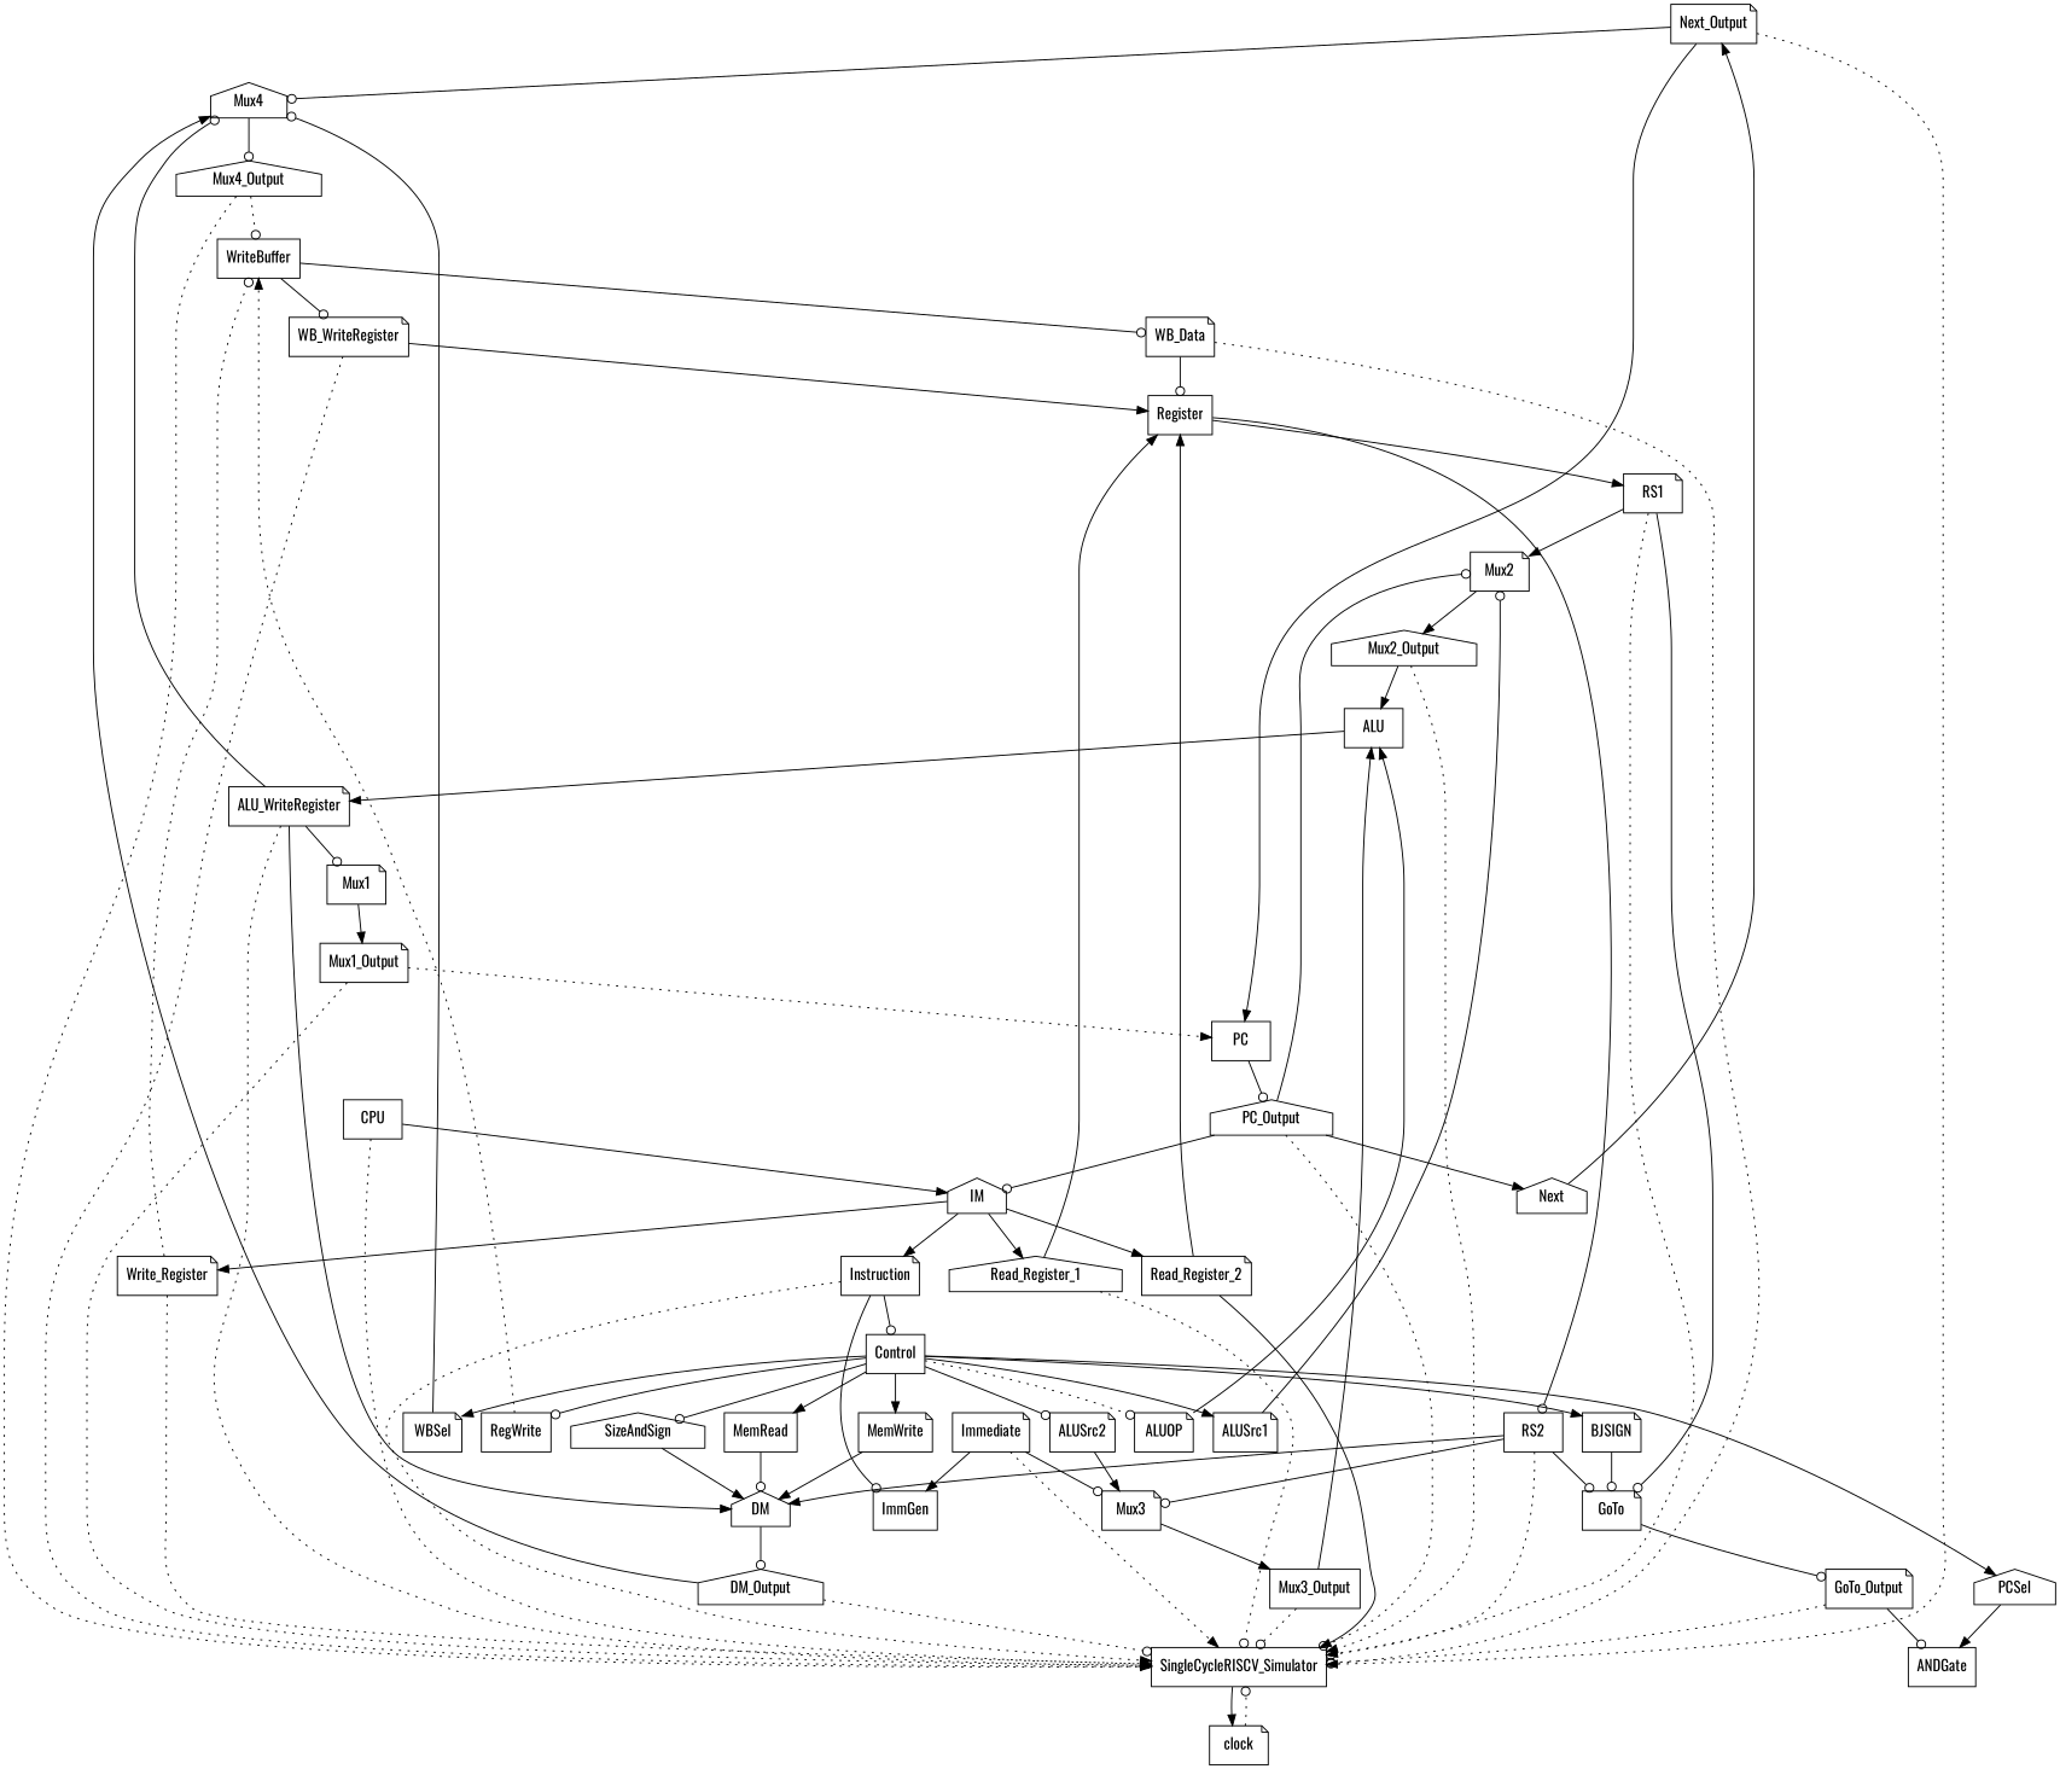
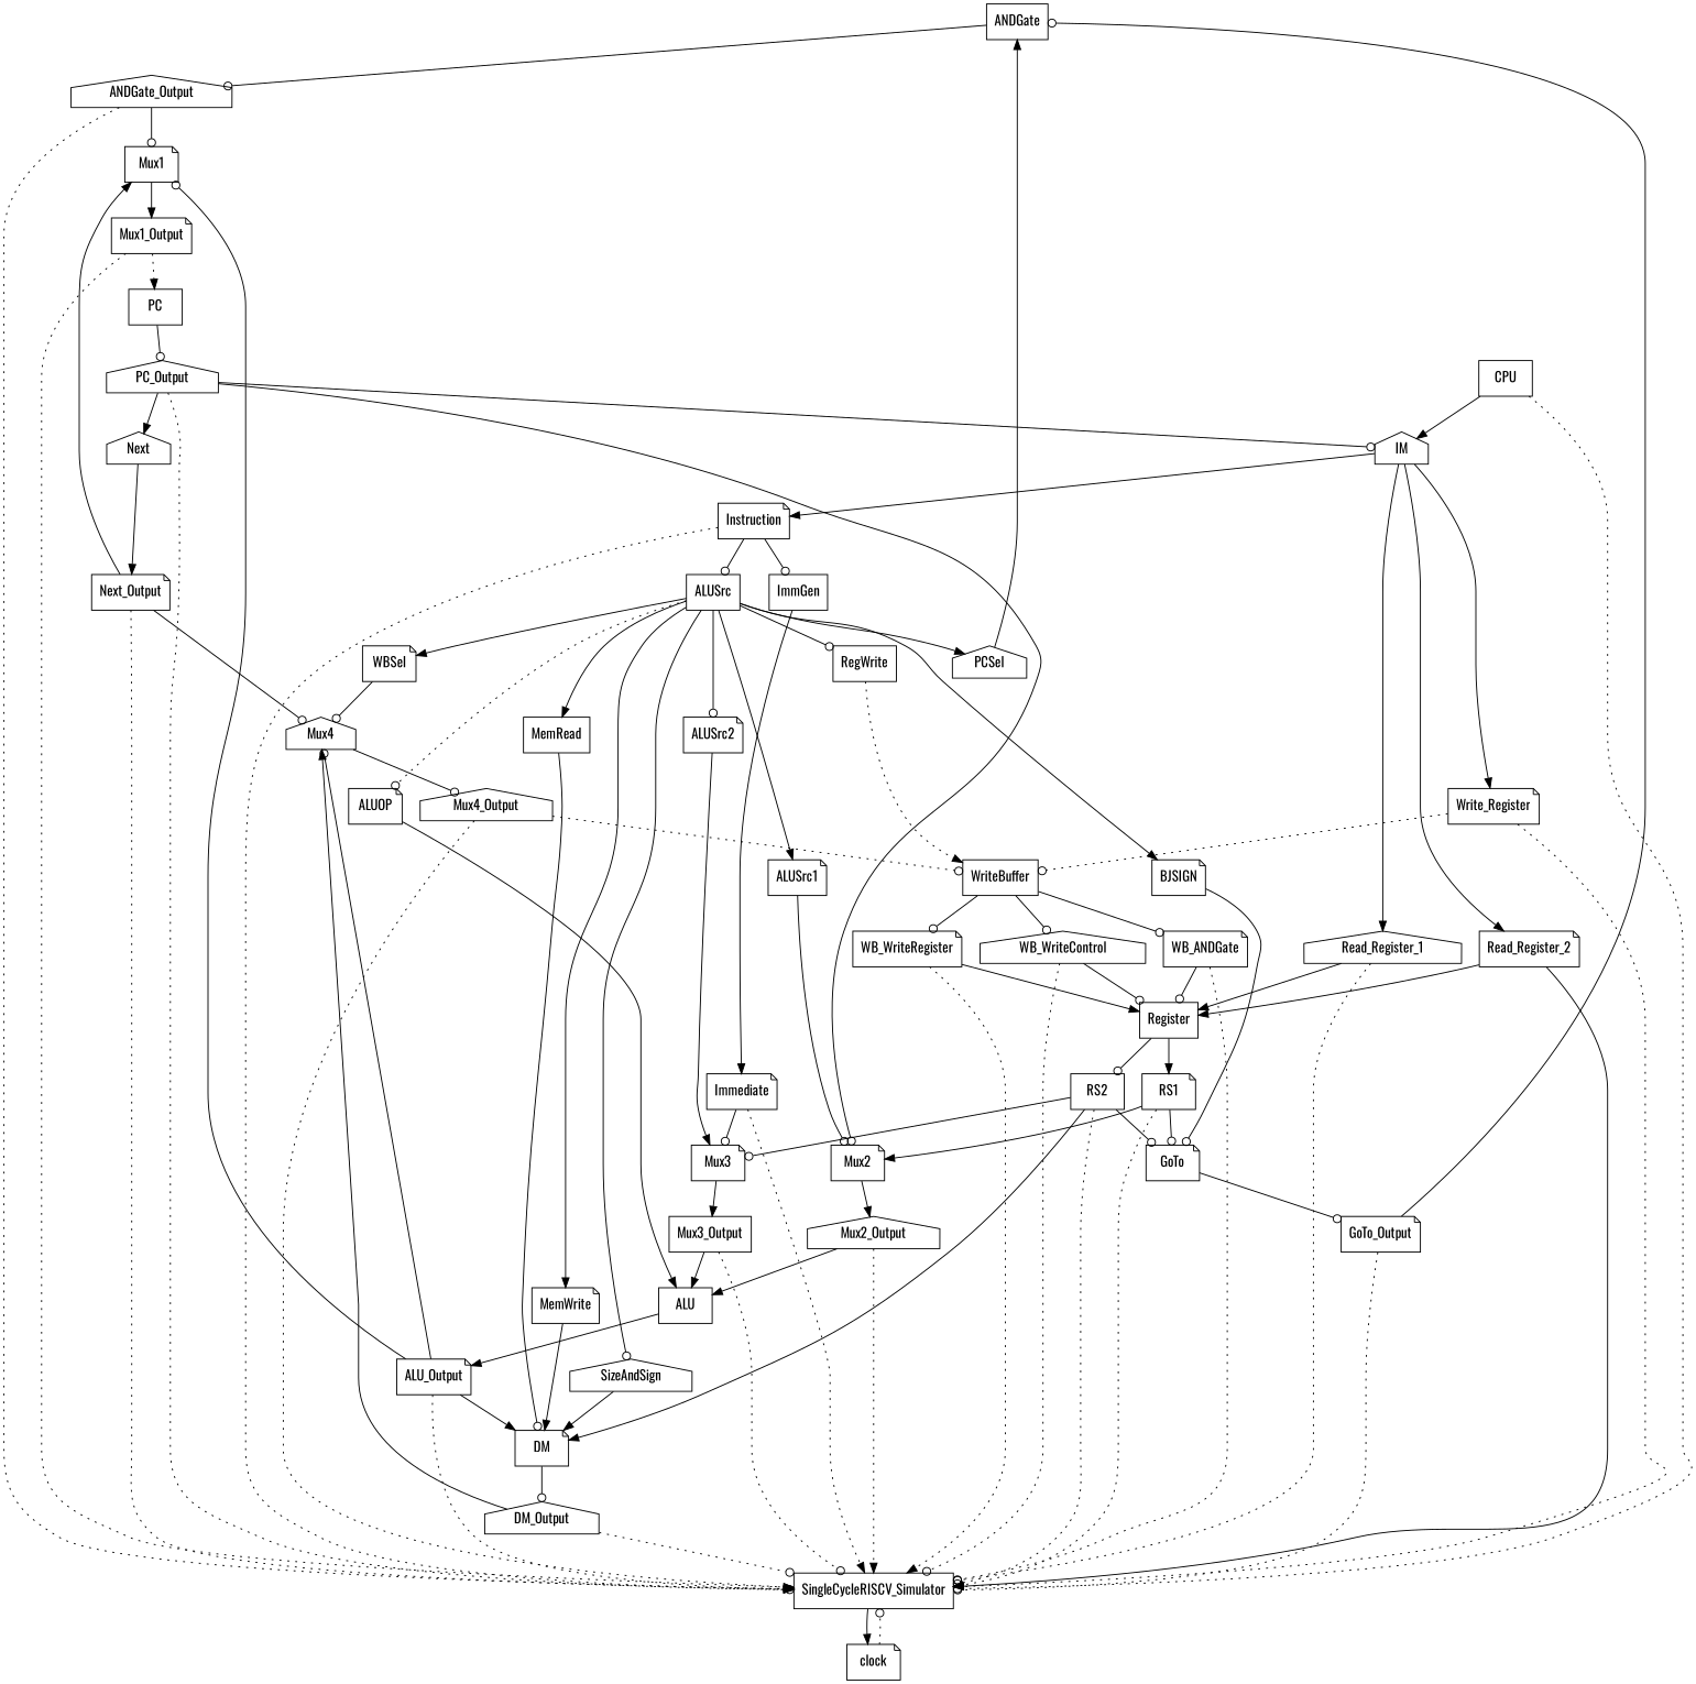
  digraph {
    fontname=Oswald
    node [fontname=Oswald shape=note]
    edge [arrowhead=normal fontname=Oswald]
    ANDGate [shape=box]
    GoTo_Output
    SingleCycleRISCV_Simulator [shape=box]
+   ANDGate_Output [shape=house]
    clock
    PCSel [shape=house]
    Next_Output
    Mux1
    Mux4 [shape=house]
    Mux1_Output
    Mux4_Output [shape=house]
-   ALU_Output [label=ALU_WriteRegister]
-   DM [shape=house]
+   ALU_Output
+   DM
    DM_Output [shape=house]
    PC_Output [shape=house]
    Next [shape=house]
    IM [shape=house]
    Mux2
    Read_Register_1 [shape=house]
    Read_Register_2
    Instruction
    Write_Register
    Mux2_Output [shape=house]
    Register [shape=box]
    RS1
    RS2 [shape=box]
-   WB_Data
+   WB_Data [label=WB_ANDGate]
    WB_WriteRegister
+   WB_WriteControl [shape=house]
    ImmGen [shape=box]
-   Control [shape=box]
+   Control [shape=box label=ALUSrc]
    Immediate
    ALUSrc1
    ALUSrc2
    ALUOP
    BJSIGN
    MemRead [shape=box]
    MemWrite
    SizeAndSign [shape=house]
    WBSel
    RegWrite [shape=box]
    GoTo
    Mux3
    Mux3_Output [shape=box]
    ALU [shape=box]
    PC [shape=box]
    WriteBuffer [shape=box]
    CPU [shape=box]
+   ANDGate -> ANDGate_Output [arrowhead=odot]
    GoTo_Output -> ANDGate [arrowhead=odot]
    GoTo_Output -> SingleCycleRISCV_Simulator [arrowhead=odot style=dotted]
    SingleCycleRISCV_Simulator -> clock
+   ANDGate_Output -> SingleCycleRISCV_Simulator [style=dotted]
+   ANDGate_Output -> Mux1 [arrowhead=odot]
    clock -> SingleCycleRISCV_Simulator [arrowhead=odot style=dotted]
    PCSel -> ANDGate
    Next_Output -> SingleCycleRISCV_Simulator [style=dotted]
-   Next_Output -> PC
+   Next_Output -> Mux1
    Next_Output -> Mux4 [arrowhead=odot]
    Mux1 -> Mux1_Output
    Mux4 -> Mux4_Output [arrowhead=odot]
    Mux1_Output -> SingleCycleRISCV_Simulator [style=dotted]
    Mux1_Output -> PC [style=dotted]
    Mux4_Output -> SingleCycleRISCV_Simulator [style=dotted]
    Mux4_Output -> WriteBuffer [arrowhead=odot style=dotted]
    ALU_Output -> SingleCycleRISCV_Simulator [style=dotted]
    ALU_Output -> Mux1 [arrowhead=odot]
    ALU_Output -> Mux4 [arrowhead=odot]
    ALU_Output -> DM
    DM -> DM_Output [arrowhead=odot]
    DM_Output -> SingleCycleRISCV_Simulator [arrowhead=odot style=dotted]
    DM_Output -> Mux4
    PC_Output -> SingleCycleRISCV_Simulator [arrowhead=odot style=dotted]
    PC_Output -> Next
    PC_Output -> IM [arrowhead=odot]
    PC_Output -> Mux2 [arrowhead=odot]
    Next -> Next_Output
    IM -> Read_Register_1
    IM -> Read_Register_2
    IM -> Instruction
    IM -> Write_Register
    Mux2 -> Mux2_Output
    Read_Register_1 -> SingleCycleRISCV_Simulator [arrowhead=odot style=dotted]
    Read_Register_1 -> Register
    Read_Register_2 -> SingleCycleRISCV_Simulator [style=solid]
    Read_Register_2 -> Register
    Instruction -> SingleCycleRISCV_Simulator [style=dotted]
    Instruction -> ImmGen [arrowhead=odot]
    Instruction -> Control [arrowhead=odot]
    Write_Register -> SingleCycleRISCV_Simulator [style=dotted]
    Write_Register -> WriteBuffer [arrowhead=odot style=dotted]
    Mux2_Output -> SingleCycleRISCV_Simulator [style=dotted]
    Mux2_Output -> ALU
    Register -> RS1
    Register -> RS2 [arrowhead=odot]
    RS1 -> SingleCycleRISCV_Simulator [style=dotted]
    RS1 -> Mux2
    RS1 -> GoTo [arrowhead=odot]
    RS2 -> SingleCycleRISCV_Simulator [arrowhead=odot style=dotted]
    RS2 -> DM
    RS2 -> GoTo [arrowhead=odot]
    RS2 -> Mux3 [arrowhead=odot]
    WB_Data -> SingleCycleRISCV_Simulator [arrowhead=odot style=dotted]
    WB_Data -> Register [arrowhead=odot]
    WB_WriteRegister -> SingleCycleRISCV_Simulator [style=dotted]
    WB_WriteRegister -> Register
-   Immediate -> ImmGen
+   WB_WriteControl -> SingleCycleRISCV_Simulator [arrowhead=odot style=dotted]
+   WB_WriteControl -> Register [arrowhead=odot]
+   ImmGen -> Immediate
    Control -> PCSel
    Control -> ALUSrc1
    Control -> ALUSrc2 [arrowhead=odot]
    Control -> ALUOP [arrowhead=odot style=dotted]
    Control -> BJSIGN
    Control -> MemRead
    Control -> MemWrite
    Control -> SizeAndSign [arrowhead=odot]
    Control -> WBSel
    Control -> RegWrite [arrowhead=odot]
    Immediate -> SingleCycleRISCV_Simulator [style=dotted]
    Immediate -> Mux3 [arrowhead=odot]
    ALUSrc1 -> Mux2 [arrowhead=odot]
    ALUSrc2 -> Mux3
    ALUOP -> ALU
    BJSIGN -> GoTo [arrowhead=odot]
    MemRead -> DM [arrowhead=odot]
    MemWrite -> DM
    SizeAndSign -> DM
    WBSel -> Mux4 [arrowhead=odot]
    RegWrite -> WriteBuffer [style=dotted]
    GoTo -> GoTo_Output [arrowhead=odot]
    Mux3 -> Mux3_Output
    Mux3_Output -> SingleCycleRISCV_Simulator [arrowhead=odot style=dotted]
    Mux3_Output -> ALU
    ALU -> ALU_Output
    PC -> PC_Output [arrowhead=odot]
    WriteBuffer -> WB_Data [arrowhead=odot]
    WriteBuffer -> WB_WriteRegister [arrowhead=odot]
+   WriteBuffer -> WB_WriteControl [arrowhead=odot]
    CPU -> SingleCycleRISCV_Simulator [arrowhead=odot style=dotted]
    CPU -> IM
  }
